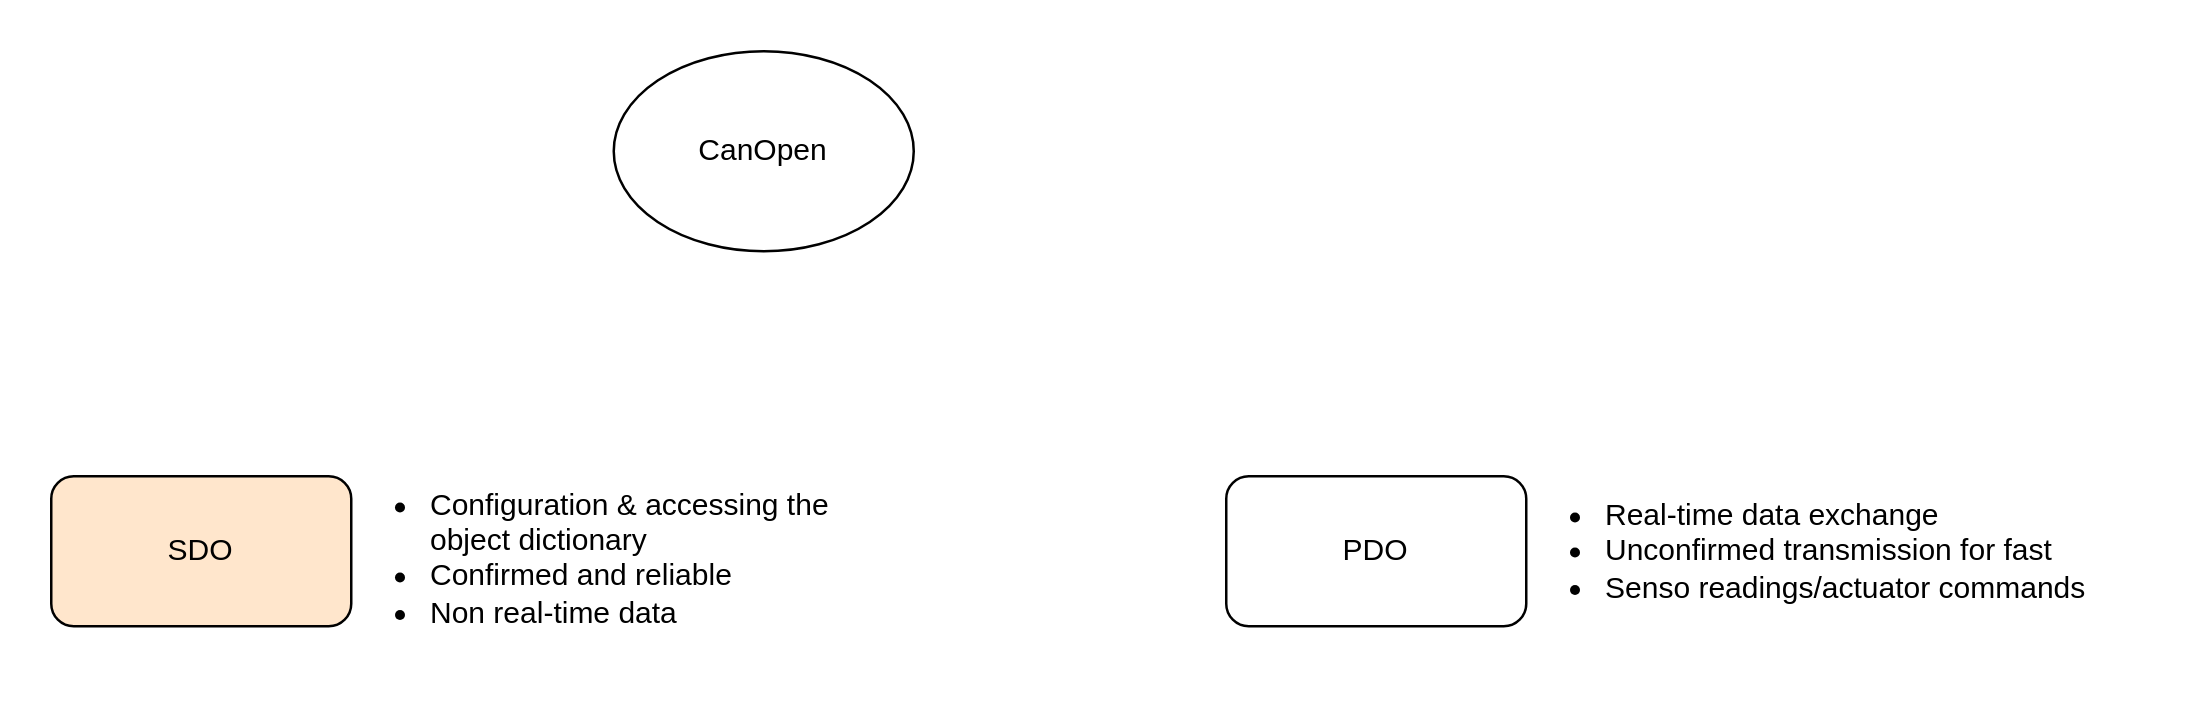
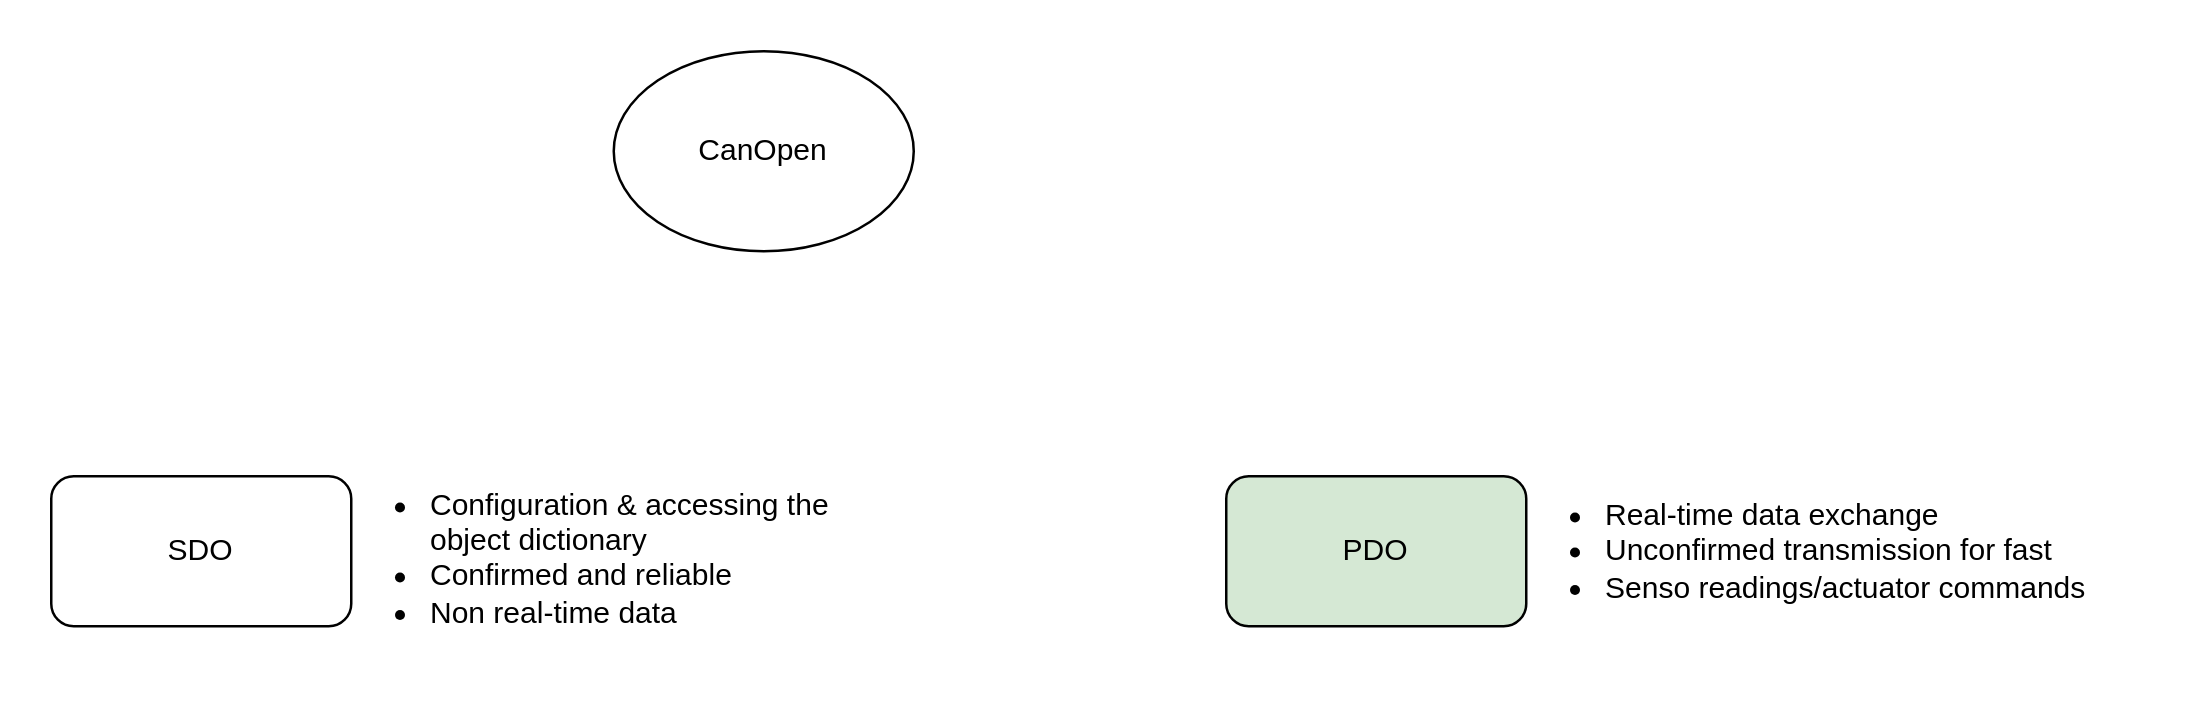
  <mxCell id="0" />
  <mxCell id="1" parent="0" />
  <mxCell id="2" value="CanOpen" style="ellipse;whiteSpace=wrap;html=1;" vertex="1" parent="1"><mxGeometry x="245" y="20" width="120" height="80" as="geometry" /></mxCell>
- <mxCell id="3" value="SDO" style="rounded=1;whiteSpace=wrap;html=1;fillColor=#ffe6cc;" vertex="1" parent="1"><mxGeometry x="20" y="190" width="120" height="60" as="geometry" /></mxCell>
- <mxCell id="4" value="PDO" style="rounded=1;whiteSpace=wrap;html=1;" vertex="1" parent="1"><mxGeometry x="490" y="190" width="120" height="60" as="geometry" /></mxCell>
+ <mxCell id="3" value="SDO" style="rounded=1;whiteSpace=wrap;html=1;" vertex="1" parent="1"><mxGeometry x="20" y="190" width="120" height="60" as="geometry" /></mxCell>
+ <mxCell id="4" value="PDO" style="rounded=1;whiteSpace=wrap;html=1;fillColor=#d5e8d4;" vertex="1" parent="1"><mxGeometry x="490" y="190" width="120" height="60" as="geometry" /></mxCell>
  <mxCell id="5" value="&lt;ul&gt;&lt;li&gt;Real-time data exchange&lt;/li&gt;&lt;li&gt;Unconfirmed transmission for fast&lt;/li&gt;&lt;li&gt;Senso readings/actuator commands&lt;/li&gt;&lt;/ul&gt;" style="text;strokeColor=none;fillColor=none;html=1;whiteSpace=wrap;verticalAlign=middle;overflow=hidden;" vertex="1" parent="1"><mxGeometry x="600" y="180" width="260" height="80" as="geometry" /></mxCell>
  <mxCell id="6" value="&lt;ul&gt;&lt;li&gt;&lt;span style=&quot;background-color: initial;&quot;&gt;Configuration &amp;amp; accessing the object dictionary&lt;/span&gt;&lt;/li&gt;&lt;li&gt;Confirmed and reliable&lt;/li&gt;&lt;li&gt;Non real-time data&lt;/li&gt;&lt;/ul&gt;" style="text;strokeColor=none;fillColor=none;html=1;whiteSpace=wrap;verticalAlign=middle;overflow=hidden;" vertex="1" parent="1"><mxGeometry x="130" y="180" width="220" height="80" as="geometry" /></mxCell>
